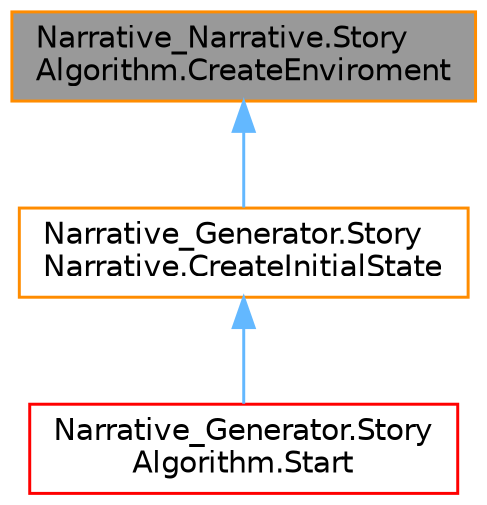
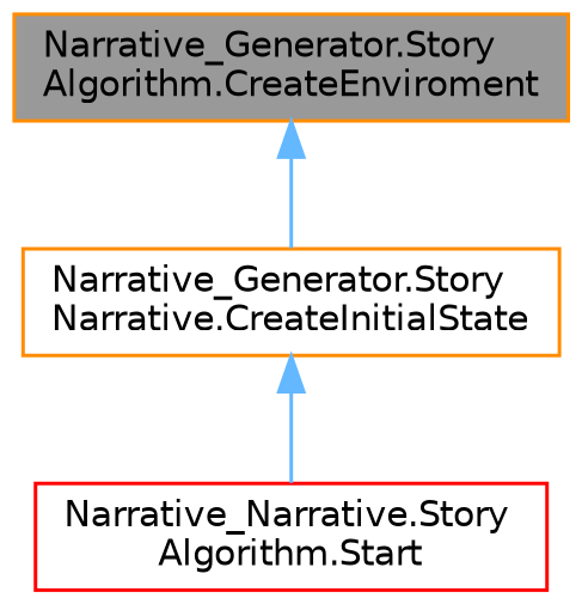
  digraph {
    rankdir=TB
    node [color=darkorange fillcolor=white fontname=Helvetica fontsize=10 shape=box style=filled]
    edge [color=steelblue1 dir=back fontname=Helvetica fontsize=10 labelfontname=Helvetica labelfontsize=10 style=solid]
-   n1 [fillcolor=grey60 fontcolor=black height=0.2 label="Narrative_Narrative.Story\lAlgorithm.CreateEnviroment" width=0.4]
+   n1 [fillcolor=grey60 fontcolor=black height=0.2 label="Narrative_Generator.Story\lAlgorithm.CreateEnviroment" width=0.4]
    n2 [height=0.2 label="Narrative_Generator.Story\lNarrative.CreateInitialState" width=0.4]
-   n3 [color=red height=0.2 label="Narrative_Generator.Story\lAlgorithm.Start" width=0.4]
+   n3 [color=red height=0.2 label="Narrative_Narrative.Story\lAlgorithm.Start" width=0.4]
    n1 -> n2
    n2 -> n3
  }
